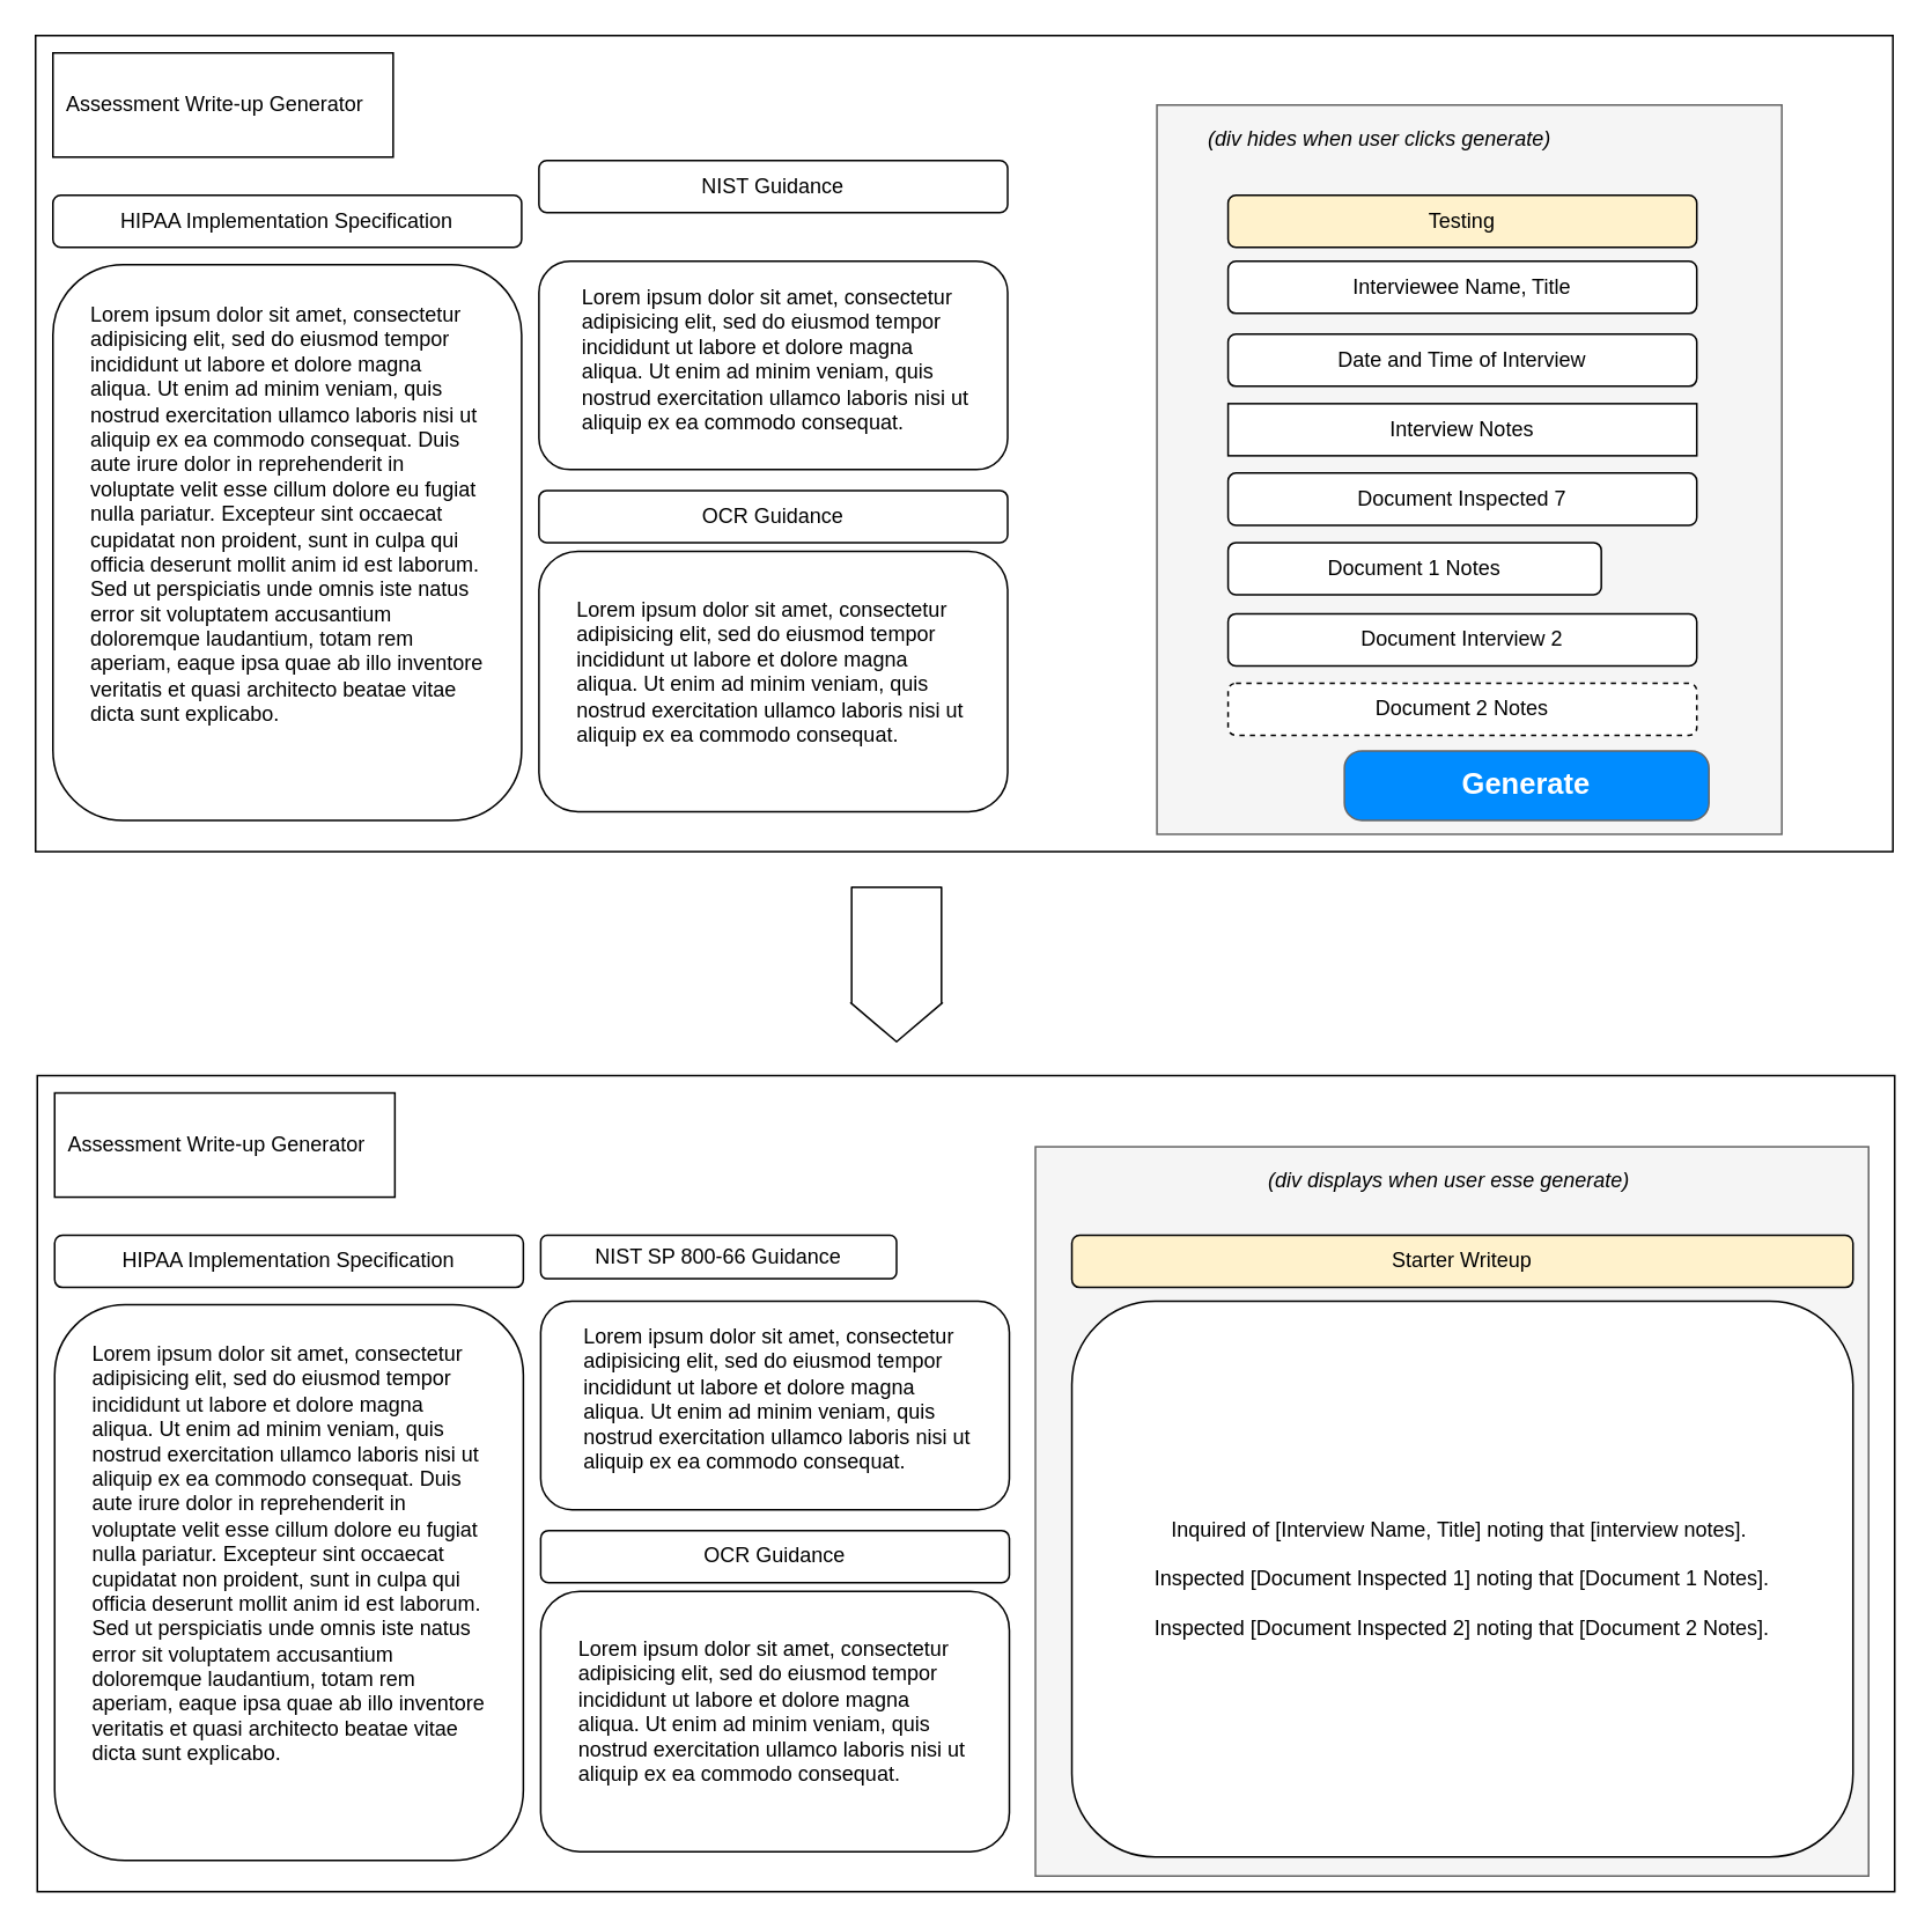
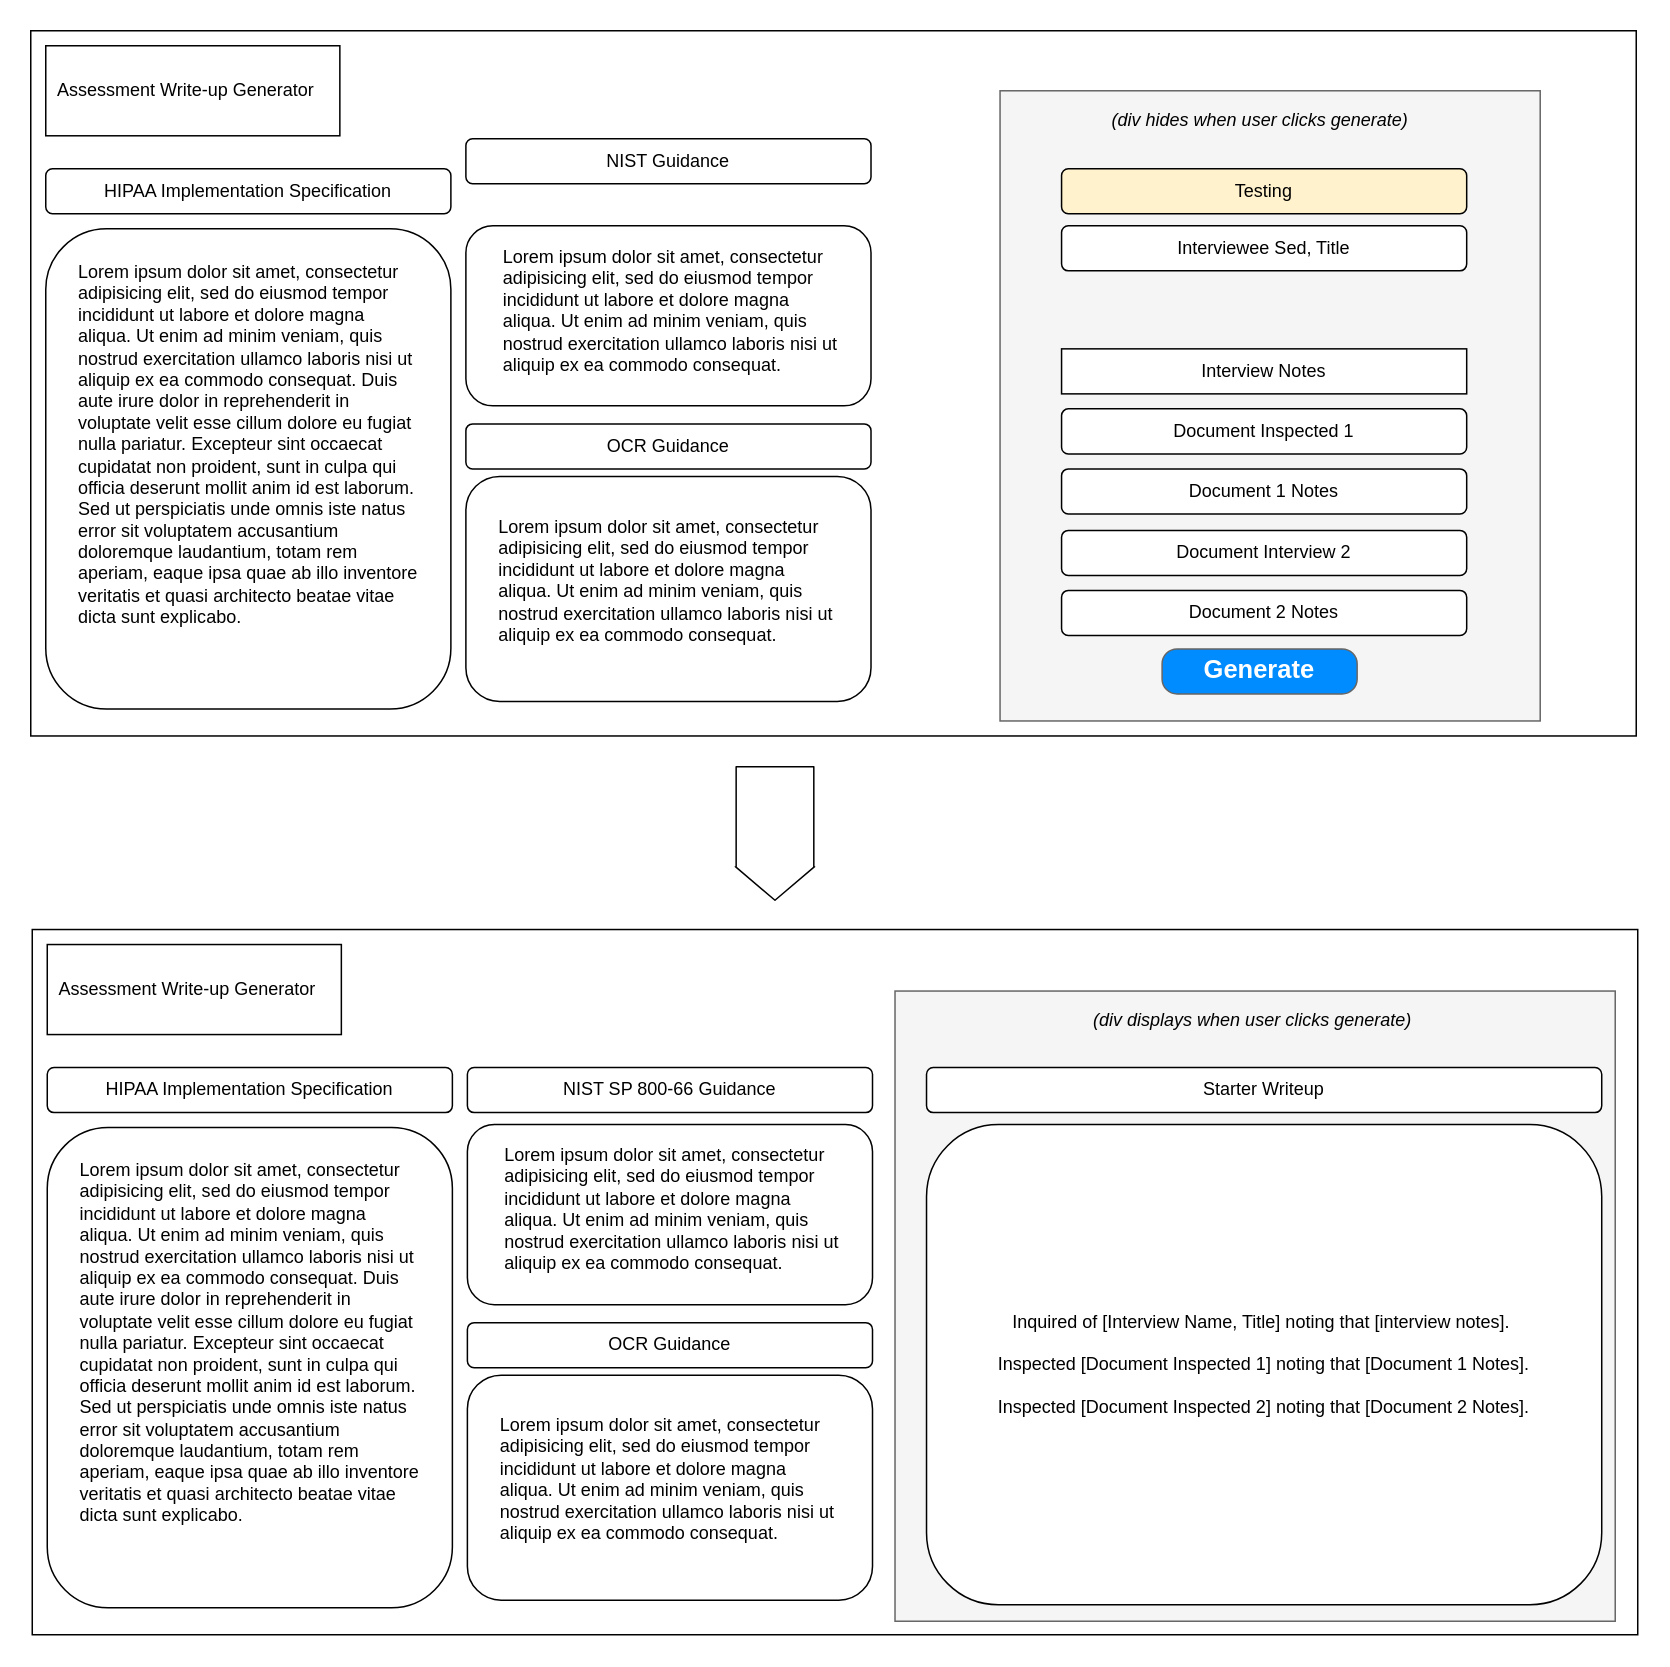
  <mxCell id="0" />
  <mxCell id="1" parent="0" />
  <mxCell id="2" value="" style="rounded=0;whiteSpace=wrap;html=1;" vertex="1" parent="1"><mxGeometry x="21" y="619" width="1070" height="470" as="geometry" /></mxCell>
  <mxCell id="3" value="" style="rounded=0;whiteSpace=wrap;html=1;fillColor=#f5f5f5;strokeColor=#666666;fontColor=#333333;align=left;" vertex="1" parent="1"><mxGeometry x="596" y="660" width="480" height="420" as="geometry" /></mxCell>
- <mxCell id="4" value="&lt;i&gt;(div displays when user esse generate)&lt;/i&gt;" style="text;html=1;strokeColor=none;fillColor=none;align=center;verticalAlign=middle;whiteSpace=wrap;rounded=0;" vertex="1" parent="1"><mxGeometry x="722.75" y="670" width="223.25" height="20" as="geometry" /></mxCell>
+ <mxCell id="4" value="&lt;i&gt;(div displays when user clicks generate)&lt;/i&gt;" style="text;html=1;strokeColor=none;fillColor=none;align=center;verticalAlign=middle;whiteSpace=wrap;rounded=0;" vertex="1" parent="1"><mxGeometry x="722.75" y="670" width="223.25" height="20" as="geometry" /></mxCell>
  <mxCell id="5" value="" style="rounded=0;whiteSpace=wrap;html=1;" vertex="1" parent="1"><mxGeometry x="20" y="20" width="1070" height="470" as="geometry" /></mxCell>
  <mxCell id="6" value="" style="rounded=0;whiteSpace=wrap;html=1;fillColor=#f5f5f5;strokeColor=#666666;fontColor=#333333;align=left;" vertex="1" parent="1"><mxGeometry x="666" y="60" width="360" height="420" as="geometry" /></mxCell>
  <mxCell id="7" value="" style="rounded=1;whiteSpace=wrap;html=1;" vertex="1" parent="1"><mxGeometry x="30" y="152" width="270" height="320" as="geometry" /></mxCell>
  <mxCell id="8" value="" style="rounded=1;whiteSpace=wrap;html=1;" vertex="1" parent="1"><mxGeometry x="310" y="150" width="270" height="120" as="geometry" /></mxCell>
  <mxCell id="9" value="" style="rounded=1;whiteSpace=wrap;html=1;" vertex="1" parent="1"><mxGeometry x="310" y="317" width="270" height="150" as="geometry" /></mxCell>
  <mxCell id="10" value="HIPAA Implementation Specification" style="rounded=1;whiteSpace=wrap;html=1;" vertex="1" parent="1"><mxGeometry x="30" y="112" width="270" height="30" as="geometry" /></mxCell>
- <mxCell id="11" value="Interviewee Name, Title" style="rounded=1;whiteSpace=wrap;html=1;" vertex="1" parent="1"><mxGeometry x="707" y="150" width="270" height="30" as="geometry" /></mxCell>
+ <mxCell id="11" value="Interviewee Sed, Title" style="rounded=1;whiteSpace=wrap;html=1;" vertex="1" parent="1"><mxGeometry x="707" y="150" width="270" height="30" as="geometry" /></mxCell>
  <mxCell id="12" value="Testing" style="rounded=1;whiteSpace=wrap;html=1;fillColor=#fff2cc;" vertex="1" parent="1"><mxGeometry x="707" y="112" width="270" height="30" as="geometry" /></mxCell>
  <mxCell id="13" value="NIST Guidance" style="rounded=1;whiteSpace=wrap;html=1;" vertex="1" parent="1"><mxGeometry x="310" y="92" width="270" height="30" as="geometry" /></mxCell>
  <mxCell id="14" value="OCR Guidance" style="rounded=1;whiteSpace=wrap;html=1;" vertex="1" parent="1"><mxGeometry x="310" y="282" width="270" height="30" as="geometry" /></mxCell>
  <mxCell id="15" value="Interview Notes" style="whiteSpace=wrap;html=1;rounded=0;" vertex="1" parent="1"><mxGeometry x="707" y="232" width="270" height="30" as="geometry" /></mxCell>
- <mxCell id="16" value="Date and Time of Interview" style="rounded=1;whiteSpace=wrap;html=1;" vertex="1" parent="1"><mxGeometry x="707" y="192" width="270" height="30" as="geometry" /></mxCell>
- <mxCell id="17" value="Document Inspected 7" style="rounded=1;whiteSpace=wrap;html=1;" vertex="1" parent="1"><mxGeometry x="707" y="272" width="270" height="30" as="geometry" /></mxCell>
- <mxCell id="18" value="Document 1 Notes" style="rounded=1;whiteSpace=wrap;html=1;" vertex="1" parent="1"><mxGeometry x="707" y="312" width="215" height="30" as="geometry" /></mxCell>
+ <mxCell id="17" value="Document Inspected 1" style="rounded=1;whiteSpace=wrap;html=1;" vertex="1" parent="1"><mxGeometry x="707" y="272" width="270" height="30" as="geometry" /></mxCell>
+ <mxCell id="18" value="Document 1 Notes" style="rounded=1;whiteSpace=wrap;html=1;" vertex="1" parent="1"><mxGeometry x="707" y="312" width="270" height="30" as="geometry" /></mxCell>
  <mxCell id="19" value="Document Interview 2" style="rounded=1;whiteSpace=wrap;html=1;" vertex="1" parent="1"><mxGeometry x="707" y="353" width="270" height="30" as="geometry" /></mxCell>
- <mxCell id="20" value="Document 2 Notes" style="rounded=1;whiteSpace=wrap;html=1;dashed=1;" vertex="1" parent="1"><mxGeometry x="707" y="393" width="270" height="30" as="geometry" /></mxCell>
+ <mxCell id="20" value="Document 2 Notes" style="rounded=1;whiteSpace=wrap;html=1;" vertex="1" parent="1"><mxGeometry x="707" y="393" width="270" height="30" as="geometry" /></mxCell>
  <mxCell id="21" value="Lorem ipsum dolor sit amet, consectetur adipisicing elit, sed do eiusmod tempor incididunt ut labore et dolore magna aliqua. Ut enim ad minim veniam, quis nostrud exercitation ullamco laboris nisi ut aliquip ex ea commodo consequat. Duis aute irure dolor in reprehenderit in voluptate velit esse cillum dolore eu fugiat nulla pariatur. Excepteur sint occaecat cupidatat non proident, sunt in culpa qui officia deserunt mollit anim id est laborum.&lt;br&gt;Sed ut perspiciatis unde omnis iste natus error sit voluptatem accusantium doloremque laudantium, totam rem aperiam, eaque ipsa quae ab illo inventore veritatis et quasi architecto beatae vitae dicta sunt explicabo.&amp;nbsp;" style="text;spacingTop=-5;whiteSpace=wrap;html=1;align=left;fontSize=12;fontFamily=Helvetica;fillColor=none;strokeColor=none;" vertex="1" parent="1"><mxGeometry x="50" y="172" width="230" height="270" as="geometry" /></mxCell>
  <mxCell id="22" value="Lorem ipsum dolor sit amet, consectetur adipisicing elit, sed do eiusmod tempor incididunt ut labore et dolore magna aliqua. Ut enim ad minim veniam, quis nostrud exercitation ullamco laboris nisi ut aliquip ex ea commodo consequat.&amp;nbsp;" style="text;spacingTop=-5;whiteSpace=wrap;html=1;align=left;fontSize=12;fontFamily=Helvetica;fillColor=none;strokeColor=none;" vertex="1" parent="1"><mxGeometry x="333" y="162" width="230" height="100" as="geometry" /></mxCell>
  <mxCell id="23" value="Lorem ipsum dolor sit amet, consectetur adipisicing elit, sed do eiusmod tempor incididunt ut labore et dolore magna aliqua. Ut enim ad minim veniam, quis nostrud exercitation ullamco laboris nisi ut aliquip ex ea commodo consequat.&amp;nbsp;" style="text;spacingTop=-5;whiteSpace=wrap;html=1;align=left;fontSize=12;fontFamily=Helvetica;fillColor=none;strokeColor=none;" vertex="1" parent="1"><mxGeometry x="330" y="342" width="230" height="100" as="geometry" /></mxCell>
- <mxCell id="24" value="Generate" style="strokeWidth=1;shadow=0;dashed=0;align=center;html=1;shape=mxgraph.mockup.buttons.button;strokeColor=#666666;fontColor=#ffffff;mainText=;buttonStyle=round;fontSize=17;fontStyle=1;fillColor=#008cff;whiteSpace=wrap;" vertex="1" parent="1"><mxGeometry x="774" y="432" width="210" height="40" as="geometry" /></mxCell>
+ <mxCell id="24" value="Generate" style="strokeWidth=1;shadow=0;dashed=0;align=center;html=1;shape=mxgraph.mockup.buttons.button;strokeColor=#666666;fontColor=#ffffff;mainText=;buttonStyle=round;fontSize=17;fontStyle=1;fillColor=#008cff;whiteSpace=wrap;" vertex="1" parent="1"><mxGeometry x="774" y="432" width="130" height="30" as="geometry" /></mxCell>
  <mxCell id="25" value="&amp;nbsp; Assessment Write-up Generator" style="rounded=0;whiteSpace=wrap;html=1;align=left;" vertex="1" parent="1"><mxGeometry x="30" y="30" width="196" height="60" as="geometry" /></mxCell>
  <mxCell id="26" value="" style="rounded=1;whiteSpace=wrap;html=1;" vertex="1" parent="1"><mxGeometry x="31" y="751" width="270" height="320" as="geometry" /></mxCell>
  <mxCell id="27" value="" style="rounded=1;whiteSpace=wrap;html=1;" vertex="1" parent="1"><mxGeometry x="311" y="749" width="270" height="120" as="geometry" /></mxCell>
  <mxCell id="28" value="" style="rounded=1;whiteSpace=wrap;html=1;" vertex="1" parent="1"><mxGeometry x="311" y="916" width="270" height="150" as="geometry" /></mxCell>
  <mxCell id="29" value="HIPAA Implementation Specification" style="rounded=1;whiteSpace=wrap;html=1;" vertex="1" parent="1"><mxGeometry x="31" y="711" width="270" height="30" as="geometry" /></mxCell>
- <mxCell id="30" value="NIST SP 800-66 Guidance" style="rounded=1;whiteSpace=wrap;html=1;" vertex="1" parent="1"><mxGeometry x="311" y="711" width="205" height="25" as="geometry" /></mxCell>
+ <mxCell id="30" value="NIST SP 800-66 Guidance" style="rounded=1;whiteSpace=wrap;html=1;" vertex="1" parent="1"><mxGeometry x="311" y="711" width="270" height="30" as="geometry" /></mxCell>
  <mxCell id="31" value="OCR Guidance" style="rounded=1;whiteSpace=wrap;html=1;" vertex="1" parent="1"><mxGeometry x="311" y="881" width="270" height="30" as="geometry" /></mxCell>
  <mxCell id="32" value="Lorem ipsum dolor sit amet, consectetur adipisicing elit, sed do eiusmod tempor incididunt ut labore et dolore magna aliqua. Ut enim ad minim veniam, quis nostrud exercitation ullamco laboris nisi ut aliquip ex ea commodo consequat. Duis aute irure dolor in reprehenderit in voluptate velit esse cillum dolore eu fugiat nulla pariatur. Excepteur sint occaecat cupidatat non proident, sunt in culpa qui officia deserunt mollit anim id est laborum.&lt;br&gt;Sed ut perspiciatis unde omnis iste natus error sit voluptatem accusantium doloremque laudantium, totam rem aperiam, eaque ipsa quae ab illo inventore veritatis et quasi architecto beatae vitae dicta sunt explicabo.&amp;nbsp;" style="text;spacingTop=-5;whiteSpace=wrap;html=1;align=left;fontSize=12;fontFamily=Helvetica;fillColor=none;strokeColor=none;" vertex="1" parent="1"><mxGeometry x="51" y="771" width="230" height="270" as="geometry" /></mxCell>
  <mxCell id="33" value="Lorem ipsum dolor sit amet, consectetur adipisicing elit, sed do eiusmod tempor incididunt ut labore et dolore magna aliqua. Ut enim ad minim veniam, quis nostrud exercitation ullamco laboris nisi ut aliquip ex ea commodo consequat.&amp;nbsp;" style="text;spacingTop=-5;whiteSpace=wrap;html=1;align=left;fontSize=12;fontFamily=Helvetica;fillColor=none;strokeColor=none;" vertex="1" parent="1"><mxGeometry x="334" y="761" width="230" height="100" as="geometry" /></mxCell>
  <mxCell id="34" value="Lorem ipsum dolor sit amet, consectetur adipisicing elit, sed do eiusmod tempor incididunt ut labore et dolore magna aliqua. Ut enim ad minim veniam, quis nostrud exercitation ullamco laboris nisi ut aliquip ex ea commodo consequat.&amp;nbsp;" style="text;spacingTop=-5;whiteSpace=wrap;html=1;align=left;fontSize=12;fontFamily=Helvetica;fillColor=none;strokeColor=none;" vertex="1" parent="1"><mxGeometry x="331" y="941" width="230" height="100" as="geometry" /></mxCell>
  <mxCell id="35" value="&amp;nbsp; Assessment Write-up Generator" style="rounded=0;whiteSpace=wrap;html=1;align=left;" vertex="1" parent="1"><mxGeometry x="31" y="629" width="196" height="60" as="geometry" /></mxCell>
  <mxCell id="36" value="Inquired of [Interview Name, Title] noting that [interview notes].&amp;nbsp;&lt;br&gt;&lt;br&gt;Inspected [Document Inspected 1] noting that [Document 1 Notes].&lt;br&gt;&lt;br&gt;Inspected [Document Inspected 2] noting that [Document 2 Notes]." style="rounded=1;whiteSpace=wrap;html=1;" vertex="1" parent="1"><mxGeometry x="617" y="749" width="450" height="320" as="geometry" /></mxCell>
- <mxCell id="37" value="Starter Writeup" style="rounded=1;whiteSpace=wrap;html=1;fillColor=#fff2cc;" vertex="1" parent="1"><mxGeometry x="617" y="711" width="450" height="30" as="geometry" /></mxCell>
+ <mxCell id="37" value="Starter Writeup" style="rounded=1;whiteSpace=wrap;html=1;" vertex="1" parent="1"><mxGeometry x="617" y="711" width="450" height="30" as="geometry" /></mxCell>
  <mxCell id="38" value="" style="shape=flexArrow;endArrow=classic;html=1;width=51.765;endSize=7.141;endWidth=0;" edge="1" parent="1"><mxGeometry width="50" height="50" relative="1" as="geometry"><mxPoint x="516" y="510" as="sourcePoint" /><mxPoint x="516" y="600" as="targetPoint" /></mxGeometry></mxCell>
- <mxCell id="39" value="&lt;i&gt;(div hides when user clicks generate)&lt;/i&gt;" style="text;html=1;strokeColor=none;fillColor=none;align=center;verticalAlign=middle;whiteSpace=wrap;rounded=0;" vertex="1" parent="1"><mxGeometry x="687.75" y="70" width="212.5" height="20" as="geometry" /></mxCell>
+ <mxCell id="39" value="&lt;i&gt;(div hides when user clicks generate)&lt;/i&gt;" style="text;html=1;strokeColor=none;fillColor=none;align=center;verticalAlign=middle;whiteSpace=wrap;rounded=0;" vertex="1" parent="1"><mxGeometry x="732.75" y="70" width="212.5" height="20" as="geometry" /></mxCell>
